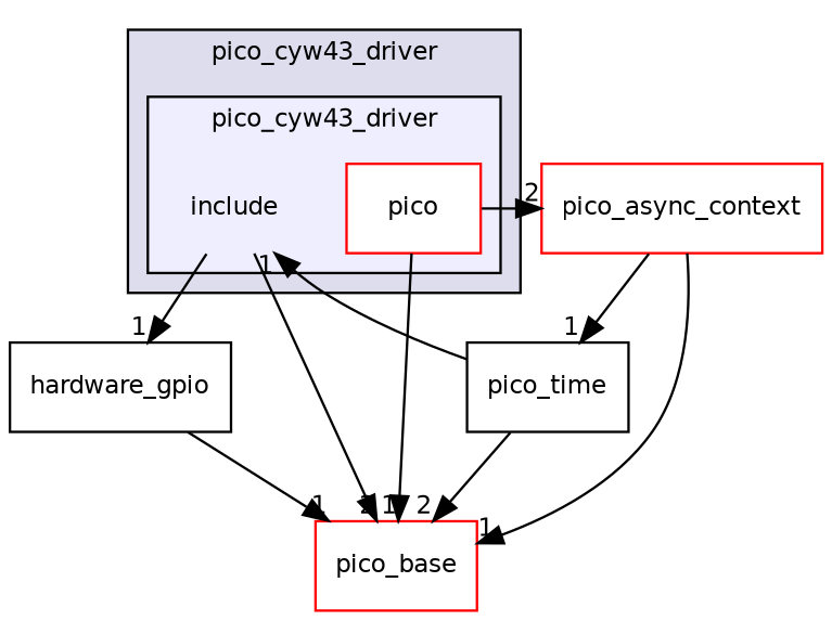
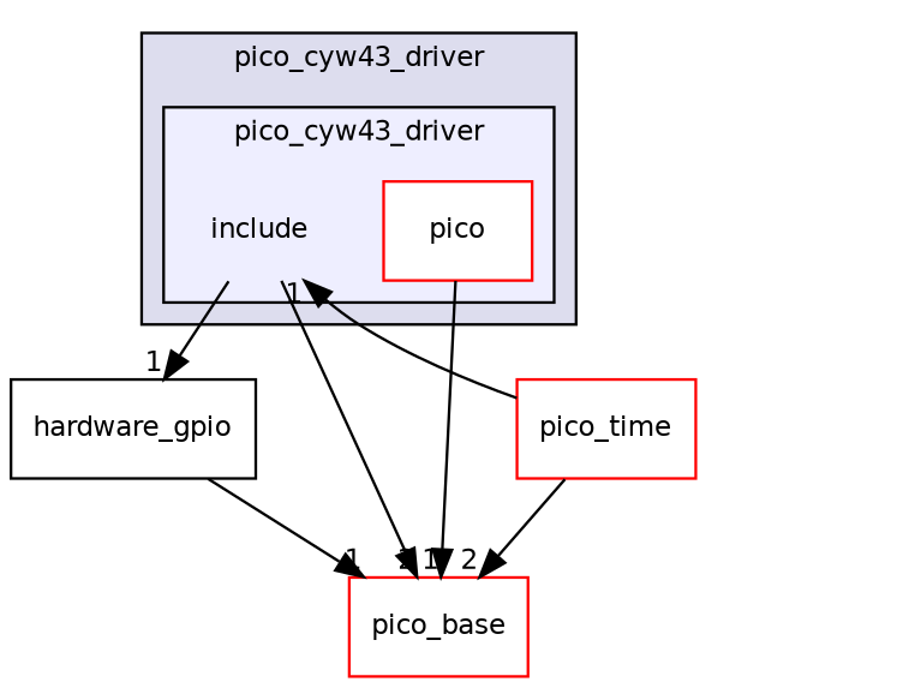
  digraph {
    compound=true
    node [fontname=Helvetica fontsize=10 shape=box color=red fillcolor=white style=filled]
    edge [headlabel=1 labeldistance=1.5 labelfontname=Helvetica labelfontsize=10]
    n1 [label=include shape=plaintext color="" fillcolor="" style=""]
    n2 [label=pico]
    n3 [color=black label=hardware_gpio]
    n4 [label=pico_base]
-   n5 [label=pico_async_context]
-   n6 [color=black label=pico_time]
+   n6 [label=pico_time]
    subgraph cluster_1 {
      bgcolor="#ddddee"
      fontname=Helvetica
      fontsize=10
      label=pico_cyw43_driver
      pencolor=black
      subgraph cluster_2 {
        bgcolor="#eeeeff"
        fontname=Helvetica
        fontsize=10
        label=pico_cyw43_driver
        pencolor=black
        n1
        n2
      }
    }
    n1 -> n3
    n1 -> n4 [headlabel=2]
    n2 -> n4
-   n2 -> n5 [headlabel=2]
    n3 -> n4
-   n5 -> n4
-   n5 -> n6
    n6 -> n1
    n6 -> n4 [headlabel=2]
  }
